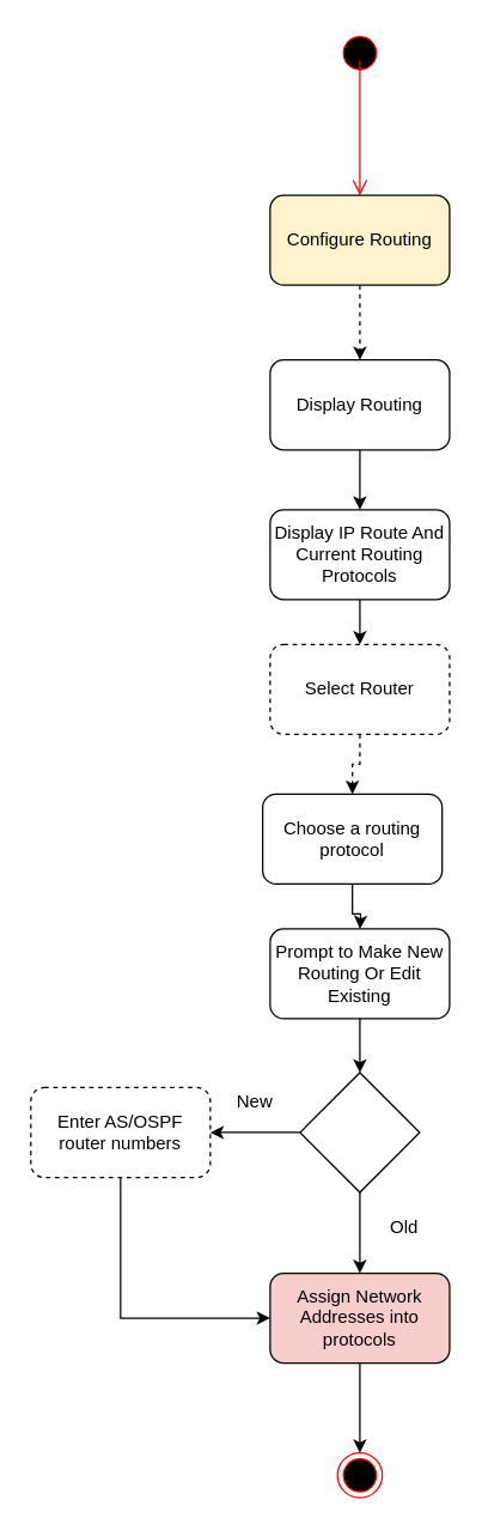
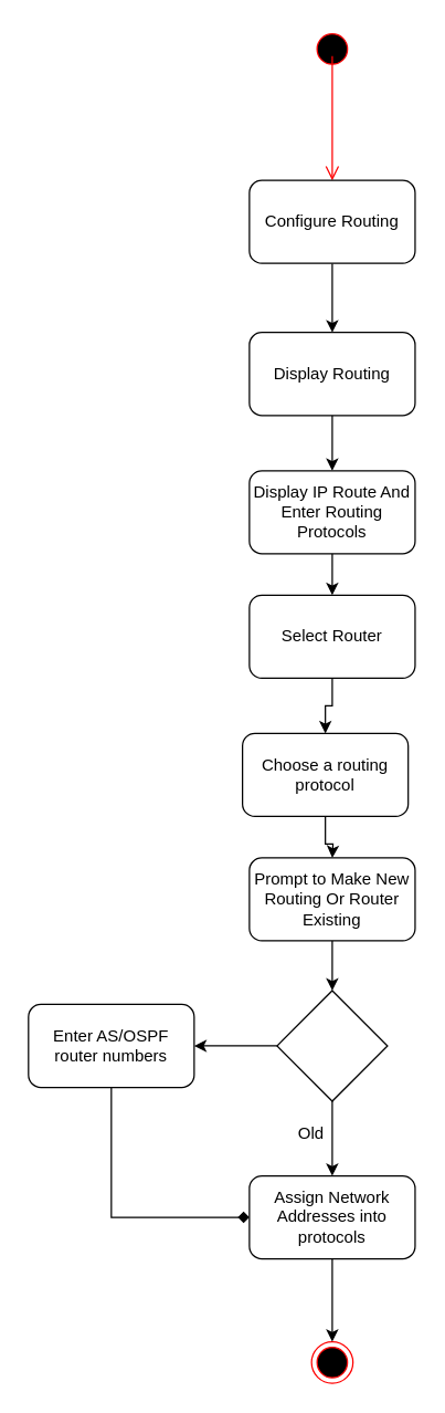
  <mxCell id="0" />
  <mxCell id="1" parent="0" />
  <mxCell id="2" value="" style="ellipse;html=1;shape=startState;fillColor=#000000;strokeColor=#ff0000;" vertex="1" parent="1"><mxGeometry x="225" y="20" width="30" height="30" as="geometry" /></mxCell>
  <mxCell id="3" value="" style="edgeStyle=orthogonalEdgeStyle;html=1;verticalAlign=bottom;endArrow=open;endSize=8;strokeColor=#ff0000;" edge="1" parent="1"><mxGeometry relative="1" as="geometry"><mxPoint x="240" y="130" as="targetPoint" /><mxPoint x="240" y="40" as="sourcePoint" /></mxGeometry></mxCell>
  <mxCell id="4" value="" style="ellipse;html=1;shape=endState;fillColor=#000000;strokeColor=#ff0000;" vertex="1" parent="1"><mxGeometry x="225" y="970" width="30" height="30" as="geometry" /></mxCell>
- <mxCell id="5" value="" style="edgeStyle=orthogonalEdgeStyle;rounded=0;orthogonalLoop=1;jettySize=auto;html=1;dashed=1;" edge="1" parent="1" source="6" target="8"><mxGeometry relative="1" as="geometry" /></mxCell>
- <mxCell id="6" value="Configure Routing" style="rounded=1;whiteSpace=wrap;html=1;fillColor=#fff2cc;" vertex="1" parent="1"><mxGeometry x="180" y="130" width="120" height="60" as="geometry" /></mxCell>
+ <mxCell id="5" value="" style="edgeStyle=orthogonalEdgeStyle;rounded=0;orthogonalLoop=1;jettySize=auto;html=1;" edge="1" parent="1" source="6" target="8"><mxGeometry relative="1" as="geometry" /></mxCell>
+ <mxCell id="6" value="Configure Routing" style="rounded=1;whiteSpace=wrap;html=1;" vertex="1" parent="1"><mxGeometry x="180" y="130" width="120" height="60" as="geometry" /></mxCell>
  <mxCell id="7" value="" style="edgeStyle=orthogonalEdgeStyle;rounded=0;orthogonalLoop=1;jettySize=auto;html=1;" edge="1" parent="1" source="8" target="10"><mxGeometry relative="1" as="geometry" /></mxCell>
  <mxCell id="8" value="Display Routing" style="rounded=1;whiteSpace=wrap;html=1;" vertex="1" parent="1"><mxGeometry x="180" y="240" width="120" height="60" as="geometry" /></mxCell>
  <mxCell id="9" style="edgeStyle=orthogonalEdgeStyle;rounded=0;orthogonalLoop=1;jettySize=auto;html=1;entryX=0.5;entryY=0;entryDx=0;entryDy=0;" edge="1" parent="1" source="10" target="12"><mxGeometry relative="1" as="geometry"><mxPoint x="240" y="460" as="targetPoint" /></mxGeometry></mxCell>
- <mxCell id="10" value="Display IP Route And Current Routing Protocols" style="rounded=1;whiteSpace=wrap;html=1;" vertex="1" parent="1"><mxGeometry x="180" y="340" width="120" height="60" as="geometry" /></mxCell>
- <mxCell id="11" style="edgeStyle=orthogonalEdgeStyle;rounded=0;orthogonalLoop=1;jettySize=auto;html=1;entryX=0.5;entryY=0;entryDx=0;entryDy=0;dashed=1;" edge="1" parent="1" source="12" target="14"><mxGeometry relative="1" as="geometry" /></mxCell>
- <mxCell id="12" value="Select Router" style="rounded=1;whiteSpace=wrap;html=1;dashed=1;" vertex="1" parent="1"><mxGeometry x="180" y="430" width="120" height="60" as="geometry" /></mxCell>
+ <mxCell id="10" value="Display IP Route And Enter Routing Protocols" style="rounded=1;whiteSpace=wrap;html=1;" vertex="1" parent="1"><mxGeometry x="180" y="340" width="120" height="60" as="geometry" /></mxCell>
+ <mxCell id="11" style="edgeStyle=orthogonalEdgeStyle;rounded=0;orthogonalLoop=1;jettySize=auto;html=1;entryX=0.5;entryY=0;entryDx=0;entryDy=0;" edge="1" parent="1" source="12" target="14"><mxGeometry relative="1" as="geometry" /></mxCell>
+ <mxCell id="12" value="Select Router" style="rounded=1;whiteSpace=wrap;html=1;" vertex="1" parent="1"><mxGeometry x="180" y="430" width="120" height="60" as="geometry" /></mxCell>
  <mxCell id="13" style="edgeStyle=orthogonalEdgeStyle;rounded=0;orthogonalLoop=1;jettySize=auto;html=1;entryX=0.5;entryY=0;entryDx=0;entryDy=0;" edge="1" parent="1" source="14"><mxGeometry relative="1" as="geometry"><mxPoint x="240" y="620" as="targetPoint" /></mxGeometry></mxCell>
  <mxCell id="14" value="Choose a routing protocol" style="rounded=1;whiteSpace=wrap;html=1;" vertex="1" parent="1"><mxGeometry x="175" y="530" width="120" height="60" as="geometry" /></mxCell>
  <mxCell id="15" style="edgeStyle=orthogonalEdgeStyle;rounded=0;orthogonalLoop=1;jettySize=auto;html=1;entryX=0.5;entryY=0;entryDx=0;entryDy=0;" edge="1" parent="1" source="16" target="19"><mxGeometry relative="1" as="geometry" /></mxCell>
- <mxCell id="16" value="Prompt to Make New Routing Or Edit Existing" style="rounded=1;whiteSpace=wrap;html=1;" vertex="1" parent="1"><mxGeometry x="180" y="620" width="120" height="60" as="geometry" /></mxCell>
+ <mxCell id="16" value="Prompt to Make New Routing Or Router Existing" style="rounded=1;whiteSpace=wrap;html=1;" vertex="1" parent="1"><mxGeometry x="180" y="620" width="120" height="60" as="geometry" /></mxCell>
  <mxCell id="17" style="edgeStyle=orthogonalEdgeStyle;rounded=0;orthogonalLoop=1;jettySize=auto;html=1;entryX=1;entryY=0.5;entryDx=0;entryDy=0;" edge="1" parent="1" source="19" target="21"><mxGeometry relative="1" as="geometry"><Array as="points"><mxPoint x="140" y="756" /></Array></mxGeometry></mxCell>
  <mxCell id="18" style="edgeStyle=orthogonalEdgeStyle;rounded=0;orthogonalLoop=1;jettySize=auto;html=1;entryX=0.5;entryY=0;entryDx=0;entryDy=0;" edge="1" parent="1" source="19" target="23"><mxGeometry relative="1" as="geometry" /></mxCell>
  <mxCell id="19" value="" style="rhombus;whiteSpace=wrap;html=1;" vertex="1" parent="1"><mxGeometry x="200" y="716" width="80" height="80" as="geometry" /></mxCell>
- <mxCell id="20" style="edgeStyle=orthogonalEdgeStyle;rounded=0;orthogonalLoop=1;jettySize=auto;html=1;entryX=0;entryY=0.5;entryDx=0;entryDy=0;" edge="1" parent="1" source="21" target="23"><mxGeometry relative="1" as="geometry"><mxPoint x="80" y="890" as="targetPoint" /><Array as="points"><mxPoint x="80" y="880" /></Array></mxGeometry></mxCell>
- <mxCell id="21" value="Enter AS/OSPF router numbers" style="rounded=1;whiteSpace=wrap;html=1;dashed=1;" vertex="1" parent="1"><mxGeometry x="20" y="726" width="120" height="60" as="geometry" /></mxCell>
+ <mxCell id="20" style="edgeStyle=orthogonalEdgeStyle;rounded=0;orthogonalLoop=1;jettySize=auto;html=1;entryX=0;entryY=0.5;entryDx=0;entryDy=0;endArrow=diamond;" edge="1" parent="1" source="21" target="23"><mxGeometry relative="1" as="geometry"><mxPoint x="80" y="890" as="targetPoint" /><Array as="points"><mxPoint x="80" y="880" /></Array></mxGeometry></mxCell>
+ <mxCell id="21" value="Enter AS/OSPF router numbers" style="rounded=1;whiteSpace=wrap;html=1;" vertex="1" parent="1"><mxGeometry x="20" y="726" width="120" height="60" as="geometry" /></mxCell>
  <mxCell id="22" style="edgeStyle=orthogonalEdgeStyle;rounded=0;orthogonalLoop=1;jettySize=auto;html=1;" edge="1" parent="1" source="23" target="4"><mxGeometry relative="1" as="geometry" /></mxCell>
- <mxCell id="23" value="Assign Network Addresses into protocols" style="rounded=1;whiteSpace=wrap;html=1;fillColor=#f8cecc;" vertex="1" parent="1"><mxGeometry x="180" y="850" width="120" height="60" as="geometry" /></mxCell>
- <mxCell id="24" value="New" style="text;html=1;strokeColor=none;fillColor=none;align=center;verticalAlign=middle;whiteSpace=wrap;rounded=0;" vertex="1" parent="1"><mxGeometry x="150" y="726" width="40" height="20" as="geometry" /></mxCell>
- <mxCell id="25" value="Old" style="text;html=1;strokeColor=none;fillColor=none;align=center;verticalAlign=middle;whiteSpace=wrap;rounded=0;" vertex="1" parent="1"><mxGeometry x="250" y="810" width="40" height="20" as="geometry" /></mxCell>
+ <mxCell id="23" value="Assign Network Addresses into protocols" style="rounded=1;whiteSpace=wrap;html=1;" vertex="1" parent="1"><mxGeometry x="180" y="850" width="120" height="60" as="geometry" /></mxCell>
+ <mxCell id="25" value="Old" style="text;html=1;strokeColor=none;fillColor=none;align=center;verticalAlign=middle;whiteSpace=wrap;rounded=0;" vertex="1" parent="1"><mxGeometry x="205" y="810" width="40" height="20" as="geometry" /></mxCell>
